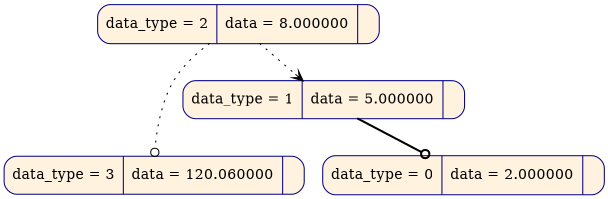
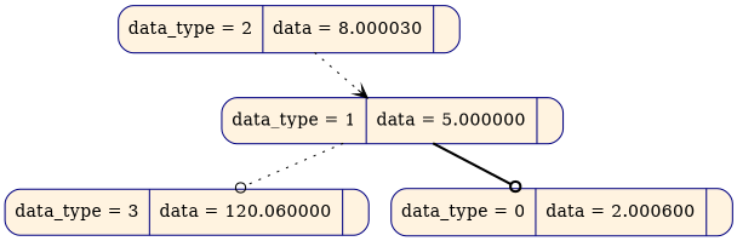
  digraph {
    node [color=navy fillcolor="#fff3e0" rank=2 shape=Mrecord style=filled]
    edge [arrowhead=odot style=dotted]
-   n1 [label=" data_type = 2 | data = 8.000000 | " rank=0]
+   n1 [label=" data_type = 2 | data = 8.000030 | " rank=0]
    n2 [label=" data_type = 1 | data = 5.000000 | " rank=1]
    n3 [label=" data_type = 3 | data = 120.060000 | "]
-   n4 [label=" data_type = 0 | data = 2.000000 | "]
+   n4 [label=" data_type = 0 | data = 2.000600 | "]
    n1 -> n2 [arrowhead=vee]
-   n1 -> n3
+   n2 -> n3
    n2 -> n4 [style=bold]
  }
